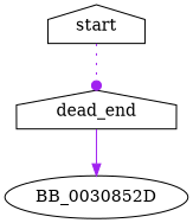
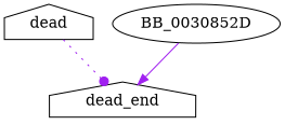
  digraph {
    node [shape=house]
    edge [color=purple]
-   start
+   start [label=dead]
    dead_end
    BB_0030852D [shape=ellipse]
    start -> dead_end [arrowhead=dot style=dotted]
-   dead_end -> BB_0030852D [arrowhead=normal style=solid]
+   BB_0030852D -> dead_end [arrowhead=normal style=solid]
  }
